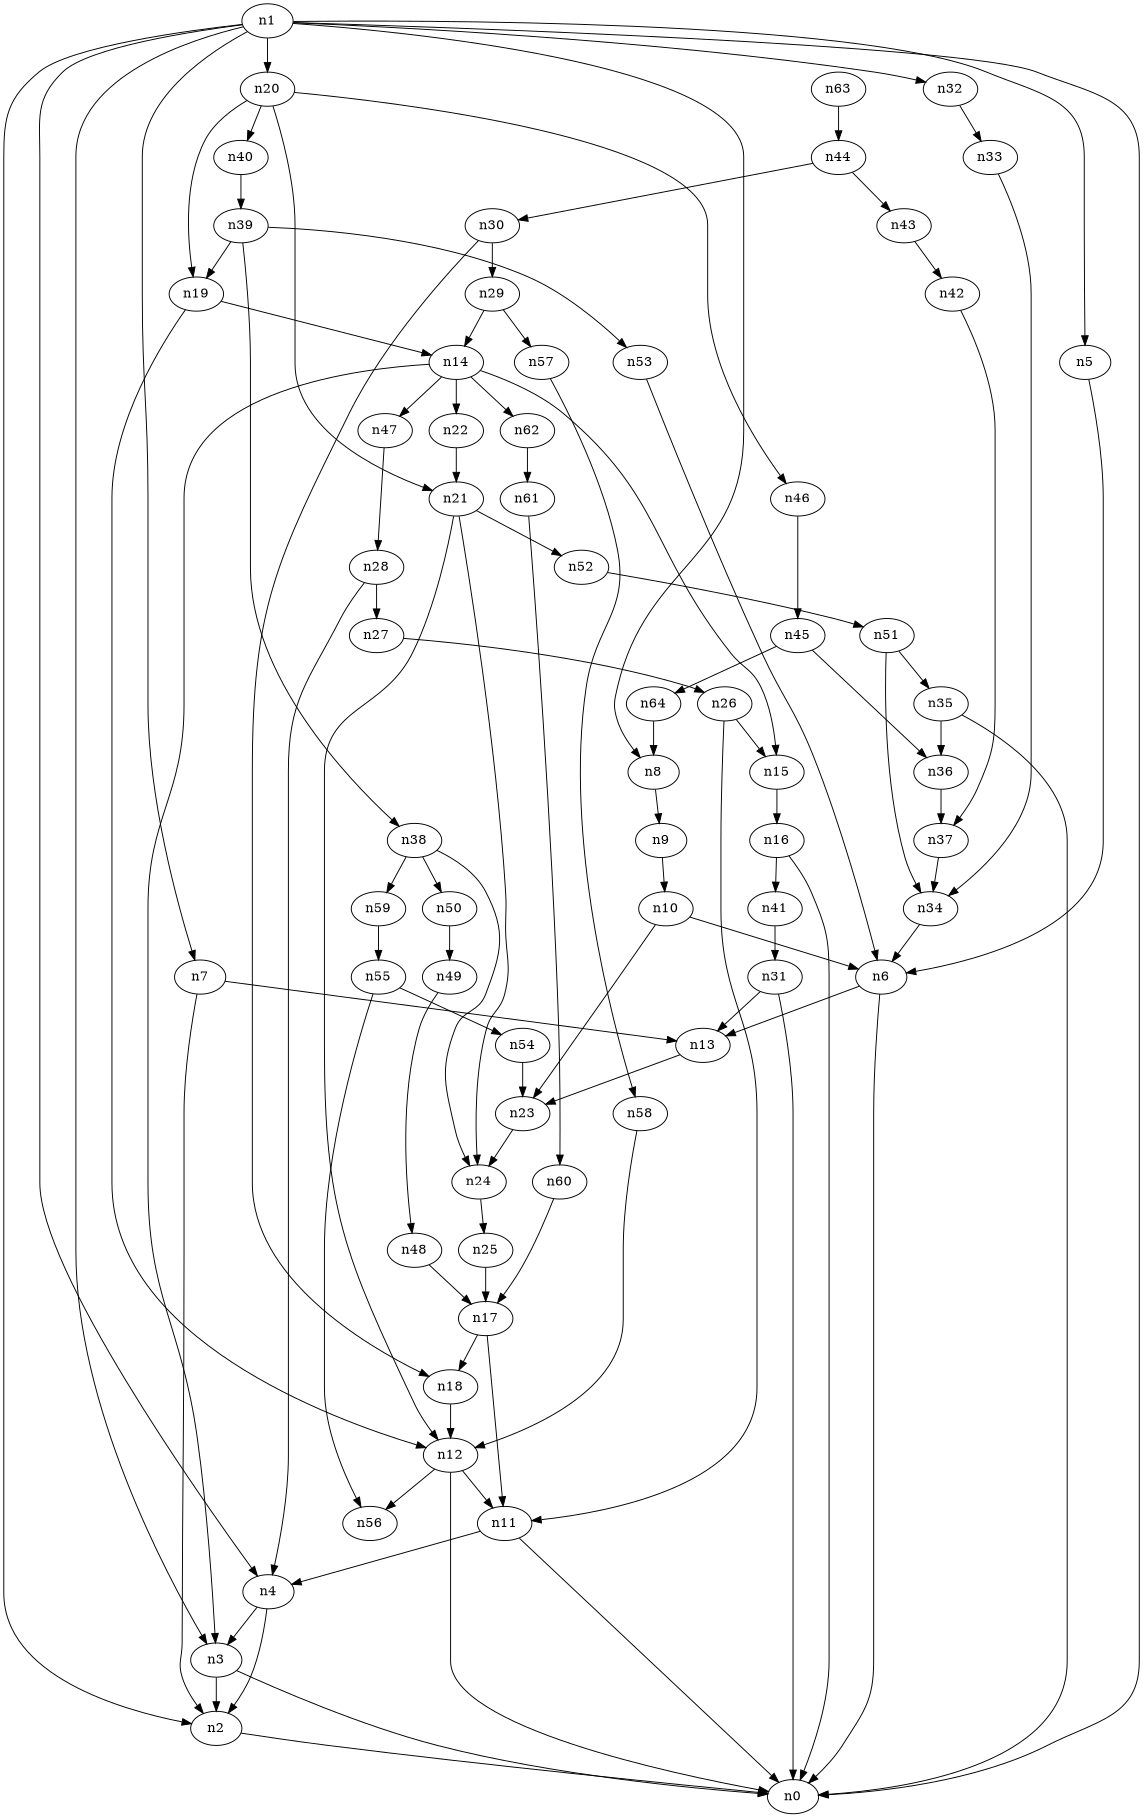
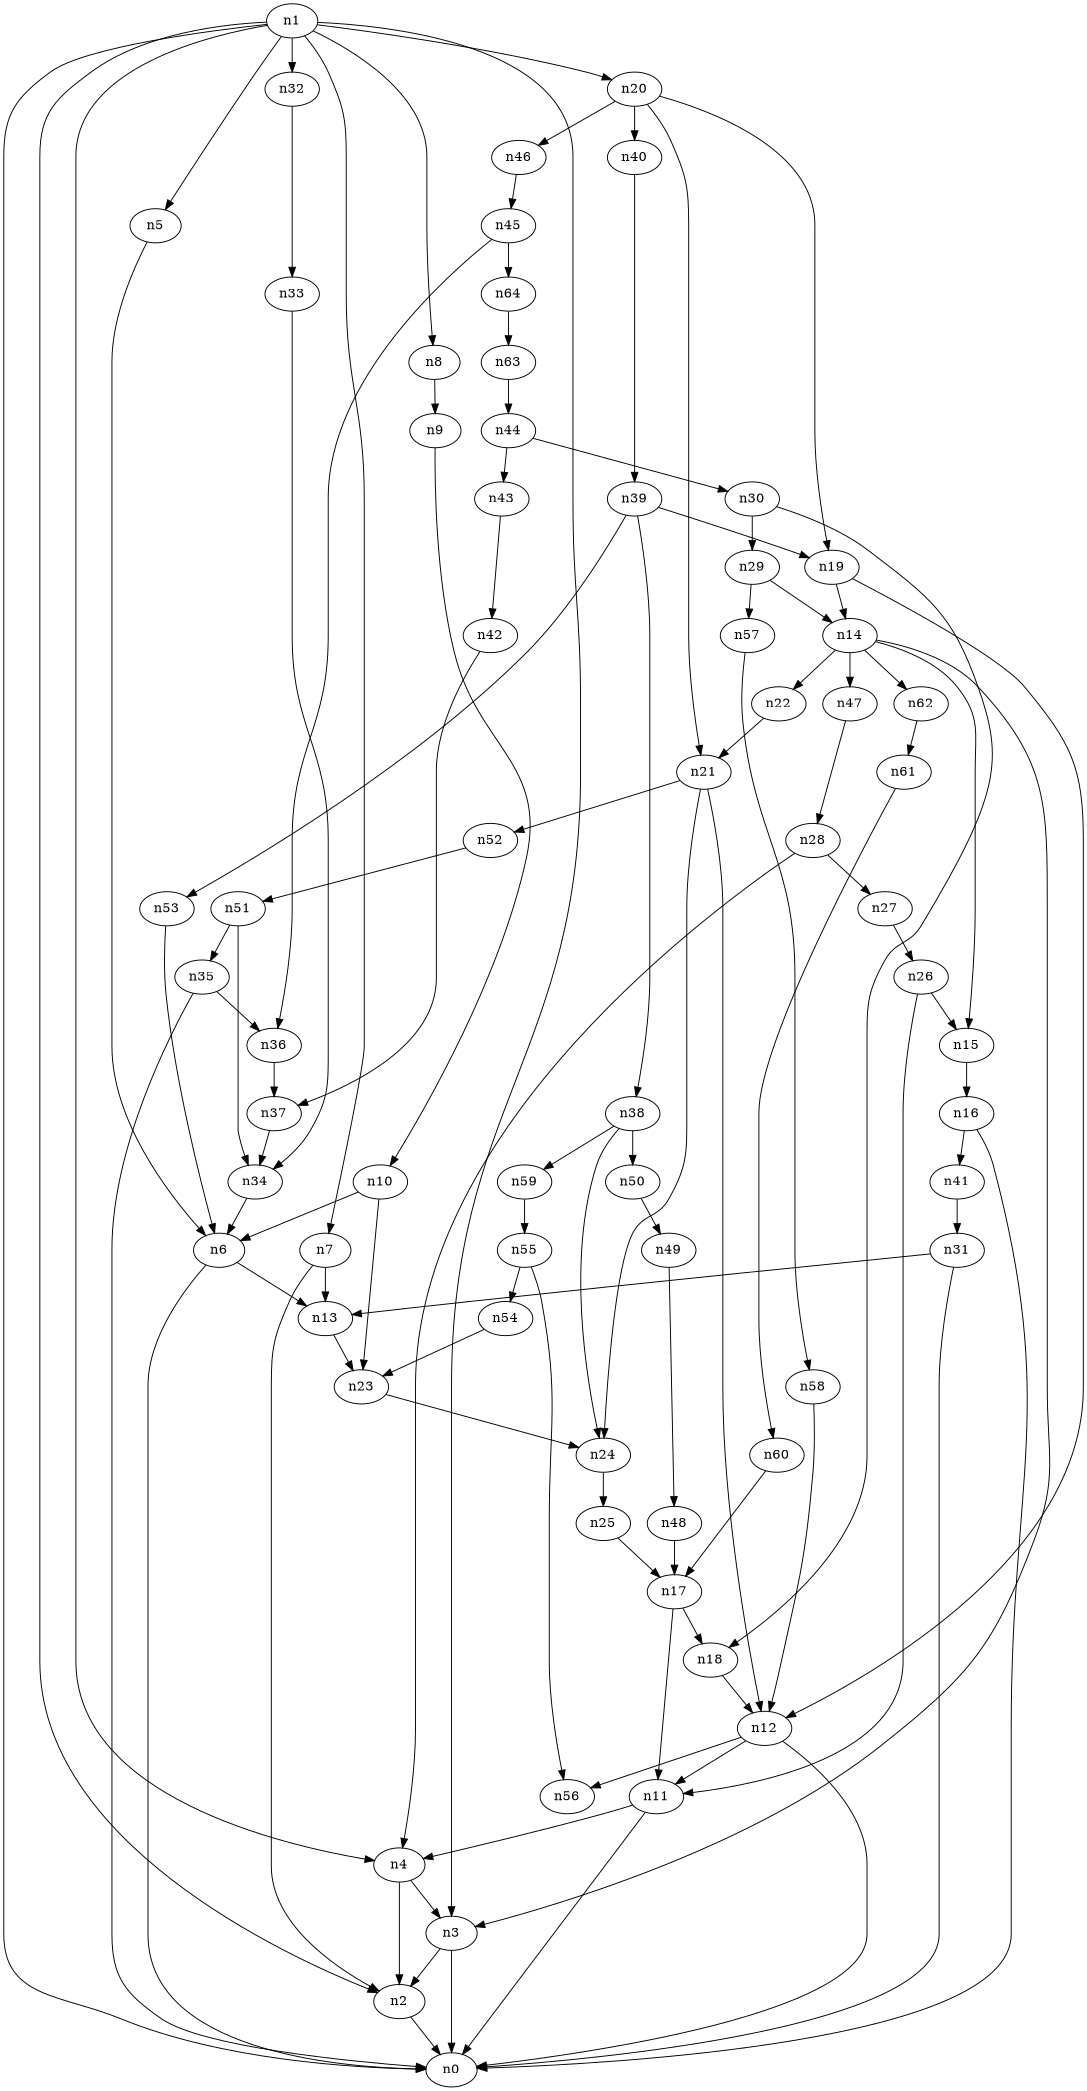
  digraph {
    n1
    n0
    n2
    n3
    n4
    n5
    n7
    n8
    n20
    n32
    n6
    n13
    n9
    n19
    n21
    n40
    n46
    n33
    n23
    n10
    n12
    n14
    n24
    n52
    n39
    n45
    n34
    n25
    n11
    n56
    n15
    n22
    n47
    n62
    n16
    n28
    n61
    n41
    n27
    n60
    n31
    n17
    n18
    n51
    n38
    n53
    n36
    n64
    n35
    n26
    n29
    n57
    n58
    n30
    n37
    n50
    n59
    n49
    n55
    n48
    n54
    n42
    n43
    n44
    n63
    n1 -> n0
    n1 -> n2
    n1 -> n3
    n1 -> n4
    n1 -> n5
    n1 -> n7
    n1 -> n8
    n1 -> n20
    n1 -> n32
    n2 -> n0
    n3 -> n0
    n3 -> n2
    n4 -> n2
    n4 -> n3
    n5 -> n6
    n7 -> n2
    n7 -> n13
    n8 -> n9
    n20 -> n19
    n20 -> n21
    n20 -> n40
    n20 -> n46
    n32 -> n33
    n6 -> n0
    n6 -> n13
    n13 -> n23
    n9 -> n10
    n19 -> n12
    n19 -> n14
    n21 -> n12
    n21 -> n24
    n21 -> n52
    n40 -> n39
    n46 -> n45
    n33 -> n34
    n23 -> n24
    n10 -> n6
    n10 -> n23
    n12 -> n0
    n12 -> n11
    n12 -> n56
    n14 -> n3
    n14 -> n15
    n14 -> n22
    n14 -> n47
    n14 -> n62
    n24 -> n25
    n52 -> n51
    n39 -> n19
    n39 -> n38
    n39 -> n53
    n45 -> n36
    n45 -> n64
    n34 -> n6
    n25 -> n17
    n11 -> n0
    n11 -> n4
    n15 -> n16
    n22 -> n21
    n47 -> n28
    n62 -> n61
    n16 -> n0
    n16 -> n41
    n28 -> n4
    n28 -> n27
    n61 -> n60
    n41 -> n31
    n27 -> n26
    n60 -> n17
    n31 -> n0
    n31 -> n13
    n17 -> n11
    n17 -> n18
    n18 -> n12
    n51 -> n34
    n51 -> n35
    n38 -> n24
    n38 -> n50
    n38 -> n59
    n53 -> n6
    n36 -> n37
-   n64 -> n8
+   n64 -> n63
    n35 -> n0
    n35 -> n36
    n26 -> n11
    n26 -> n15
    n29 -> n14
    n29 -> n57
    n57 -> n58
    n58 -> n12
    n30 -> n18
    n30 -> n29
    n37 -> n34
    n50 -> n49
    n59 -> n55
    n49 -> n48
    n55 -> n56
    n55 -> n54
    n48 -> n17
    n54 -> n23
    n42 -> n37
    n43 -> n42
    n44 -> n30
    n44 -> n43
    n63 -> n44
  }
